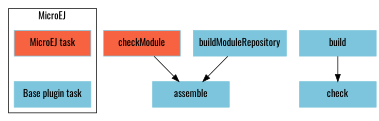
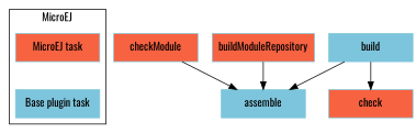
  digraph {
    fontname=Oswald
    rankdir=TB
    node [color="#7dc5dc" fontname=Oswald shape=box style=filled]
    edge [fontname=Oswald]
    n1 [fillcolor="#f76241" label="MicroEJ task" width=1.5]
    n2 [fillcolor="#7dc5dc" label="Base plugin task" width=1.5]
    checkModule [fillcolor="#f76241" width=1.5]
    assemble [width=1.5]
-   buildModuleRepository [fillcolor="#7dc5dc" width=1.5]
+   buildModuleRepository [fillcolor="#f76241" width=1.5]
    build [width=1.5]
-   check [width=1.5]
+   check [width=1.5 fillcolor="#f76241"]
    subgraph cluster_1 {
      label=MicroEJ
      n1
      n2
    }
    n1 -> n2 [style=invis]
    n2 -> n1 [style=invis]
    checkModule -> assemble
    buildModuleRepository -> assemble
+   build -> assemble
    build -> check
  }
